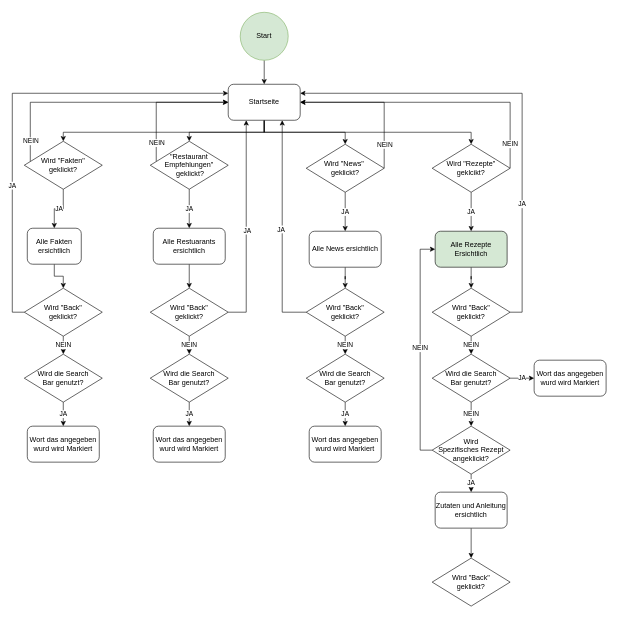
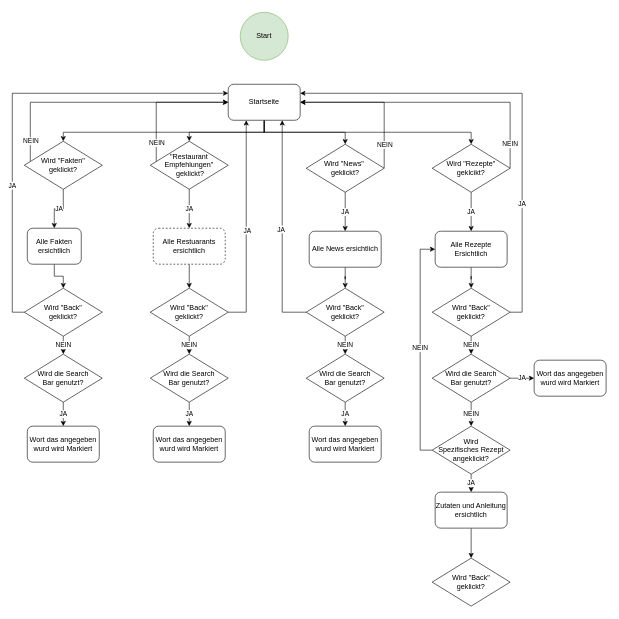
  <mxCell id="0" />
  <mxCell id="1" parent="0" />
  <mxCell id="2" style="edgeStyle=orthogonalEdgeStyle;rounded=0;orthogonalLoop=1;jettySize=auto;html=1;exitX=0.5;exitY=1;exitDx=0;exitDy=0;entryX=0.5;entryY=0;entryDx=0;entryDy=0;" edge="1" parent="1" source="6" target="16"><mxGeometry relative="1" as="geometry"><Array as="points"><mxPoint x="440" y="220" /><mxPoint x="105" y="220" /></Array></mxGeometry></mxCell>
  <mxCell id="3" style="edgeStyle=orthogonalEdgeStyle;rounded=0;orthogonalLoop=1;jettySize=auto;html=1;exitX=0.5;exitY=1;exitDx=0;exitDy=0;" edge="1" parent="1" source="6" target="23"><mxGeometry relative="1" as="geometry"><mxPoint x="400" y="200" as="sourcePoint" /><Array as="points"><mxPoint x="440" y="220" /><mxPoint x="315" y="220" /></Array></mxGeometry></mxCell>
  <mxCell id="4" style="edgeStyle=orthogonalEdgeStyle;rounded=0;orthogonalLoop=1;jettySize=auto;html=1;entryX=0.5;entryY=0;entryDx=0;entryDy=0;exitX=0.5;exitY=1;exitDx=0;exitDy=0;" edge="1" parent="1" source="6" target="12"><mxGeometry relative="1" as="geometry"><mxPoint x="520" y="205" as="sourcePoint" /></mxGeometry></mxCell>
  <mxCell id="5" style="edgeStyle=orthogonalEdgeStyle;rounded=0;orthogonalLoop=1;jettySize=auto;html=1;entryX=0.5;entryY=0;entryDx=0;entryDy=0;" edge="1" parent="1" source="6" target="19"><mxGeometry relative="1" as="geometry"><Array as="points"><mxPoint x="440" y="220" /><mxPoint x="785" y="220" /></Array></mxGeometry></mxCell>
  <mxCell id="6" value="Startseite" style="rounded=1;whiteSpace=wrap;html=1;" vertex="1" parent="1"><mxGeometry x="380" y="140" width="120" height="60" as="geometry" /></mxCell>
- <mxCell id="7" style="edgeStyle=orthogonalEdgeStyle;rounded=0;orthogonalLoop=1;jettySize=auto;html=1;entryX=0.5;entryY=0;entryDx=0;entryDy=0;" edge="1" parent="1" source="8" target="6"><mxGeometry relative="1" as="geometry" /></mxCell>
  <mxCell id="8" value="Start" style="ellipse;whiteSpace=wrap;html=1;aspect=fixed;fillColor=#d5e8d4;strokeColor=#82b366;" vertex="1" parent="1"><mxGeometry x="400" y="20" width="80" height="80" as="geometry" /></mxCell>
  <mxCell id="9" value="JA" style="edgeStyle=orthogonalEdgeStyle;rounded=0;orthogonalLoop=1;jettySize=auto;html=1;entryX=0.5;entryY=0;entryDx=0;entryDy=0;" edge="1" parent="1" source="12" target="29"><mxGeometry relative="1" as="geometry" /></mxCell>
  <mxCell id="10" style="edgeStyle=orthogonalEdgeStyle;rounded=0;orthogonalLoop=1;jettySize=auto;html=1;entryX=1;entryY=0.5;entryDx=0;entryDy=0;exitX=1;exitY=0.5;exitDx=0;exitDy=0;" edge="1" parent="1" source="12" target="6"><mxGeometry relative="1" as="geometry"><Array as="points"><mxPoint x="640" y="170" /></Array></mxGeometry></mxCell>
  <mxCell id="11" value="NEIN" style="edgeLabel;html=1;align=center;verticalAlign=middle;resizable=0;points=[];" vertex="1" connectable="0" parent="10"><mxGeometry x="-0.407" y="-1" relative="1" as="geometry"><mxPoint x="-1" y="34" as="offset" /></mxGeometry></mxCell>
  <mxCell id="12" value="Wird &quot;News&quot;&amp;nbsp;&lt;br&gt;geklickt?" style="rhombus;whiteSpace=wrap;html=1;" vertex="1" parent="1"><mxGeometry x="510" y="240" width="130" height="80" as="geometry" /></mxCell>
  <mxCell id="13" value="JA" style="edgeStyle=orthogonalEdgeStyle;rounded=0;orthogonalLoop=1;jettySize=auto;html=1;entryX=0.5;entryY=0;entryDx=0;entryDy=0;" edge="1" parent="1" source="16" target="25"><mxGeometry relative="1" as="geometry" /></mxCell>
  <mxCell id="14" style="edgeStyle=orthogonalEdgeStyle;rounded=0;orthogonalLoop=1;jettySize=auto;html=1;entryX=0;entryY=0.5;entryDx=0;entryDy=0;" edge="1" parent="1" source="16" target="6"><mxGeometry relative="1" as="geometry"><Array as="points"><mxPoint x="50" y="170" /></Array></mxGeometry></mxCell>
  <mxCell id="15" value="NEIN" style="edgeLabel;html=1;align=center;verticalAlign=middle;resizable=0;points=[];" vertex="1" connectable="0" parent="14"><mxGeometry x="-0.787" relative="1" as="geometry"><mxPoint y="12" as="offset" /></mxGeometry></mxCell>
  <mxCell id="16" value="Wird &quot;Fakten&quot; &lt;br&gt;geklickt?" style="rhombus;whiteSpace=wrap;html=1;" vertex="1" parent="1"><mxGeometry x="40" y="235" width="130" height="80" as="geometry" /></mxCell>
  <mxCell id="17" value="JA" style="edgeStyle=orthogonalEdgeStyle;rounded=0;orthogonalLoop=1;jettySize=auto;html=1;entryX=0.5;entryY=0;entryDx=0;entryDy=0;" edge="1" parent="1" source="19" target="31"><mxGeometry relative="1" as="geometry" /></mxCell>
  <mxCell id="18" value="NEIN" style="edgeStyle=orthogonalEdgeStyle;rounded=0;orthogonalLoop=1;jettySize=auto;html=1;entryX=1;entryY=0.5;entryDx=0;entryDy=0;exitX=1;exitY=0.5;exitDx=0;exitDy=0;" edge="1" parent="1" source="19" target="6"><mxGeometry x="-0.826" relative="1" as="geometry"><Array as="points"><mxPoint x="850" y="170" /></Array><mxPoint as="offset" /></mxGeometry></mxCell>
  <mxCell id="19" value="Wird &quot;Rezepte&quot; &lt;br&gt;geklcikt?" style="rhombus;whiteSpace=wrap;html=1;" vertex="1" parent="1"><mxGeometry x="720" y="240" width="130" height="80" as="geometry" /></mxCell>
  <mxCell id="20" value="JA" style="edgeStyle=orthogonalEdgeStyle;rounded=0;orthogonalLoop=1;jettySize=auto;html=1;entryX=0.5;entryY=0;entryDx=0;entryDy=0;" edge="1" parent="1" source="23" target="27"><mxGeometry relative="1" as="geometry" /></mxCell>
  <mxCell id="21" style="edgeStyle=orthogonalEdgeStyle;rounded=0;orthogonalLoop=1;jettySize=auto;html=1;entryX=0;entryY=0.5;entryDx=0;entryDy=0;" edge="1" parent="1" source="23" target="6"><mxGeometry relative="1" as="geometry"><Array as="points"><mxPoint x="260" y="170" /></Array></mxGeometry></mxCell>
  <mxCell id="22" value="NEIN" style="edgeLabel;html=1;align=center;verticalAlign=middle;resizable=0;points=[];" vertex="1" connectable="0" parent="21"><mxGeometry x="-0.72" relative="1" as="geometry"><mxPoint as="offset" /></mxGeometry></mxCell>
  <mxCell id="23" value="&quot;Restaurant &lt;br&gt;Empfehlungen&quot;&lt;br&gt;&amp;nbsp;geklickt?" style="rhombus;whiteSpace=wrap;html=1;" vertex="1" parent="1"><mxGeometry x="250" y="235" width="130" height="80" as="geometry" /></mxCell>
  <mxCell id="24" style="edgeStyle=orthogonalEdgeStyle;rounded=0;orthogonalLoop=1;jettySize=auto;html=1;entryX=0.5;entryY=0;entryDx=0;entryDy=0;" edge="1" parent="1" source="25" target="35"><mxGeometry relative="1" as="geometry" /></mxCell>
  <mxCell id="25" value="Alle Fakten ersichtlich" style="rounded=1;whiteSpace=wrap;html=1;" vertex="1" parent="1"><mxGeometry x="45" y="380" width="90" height="60" as="geometry" /></mxCell>
  <mxCell id="26" value="" style="edgeStyle=orthogonalEdgeStyle;rounded=0;orthogonalLoop=1;jettySize=auto;html=1;" edge="1" parent="1" source="27" target="39"><mxGeometry relative="1" as="geometry" /></mxCell>
- <mxCell id="27" value="Alle Restuarants ersichtlich" style="rounded=1;whiteSpace=wrap;html=1;" vertex="1" parent="1"><mxGeometry x="255" y="380" width="120" height="60" as="geometry" /></mxCell>
+ <mxCell id="27" value="Alle Restuarants ersichtlich" style="rounded=1;whiteSpace=wrap;html=1;dashed=1;" vertex="1" parent="1"><mxGeometry x="255" y="380" width="120" height="60" as="geometry" /></mxCell>
  <mxCell id="28" style="edgeStyle=orthogonalEdgeStyle;rounded=0;orthogonalLoop=1;jettySize=auto;html=1;entryX=0.5;entryY=0;entryDx=0;entryDy=0;" edge="1" parent="1" source="29" target="43"><mxGeometry relative="1" as="geometry" /></mxCell>
  <mxCell id="29" value="Alle News ersichtlich" style="rounded=1;whiteSpace=wrap;html=1;" vertex="1" parent="1"><mxGeometry x="515" y="385" width="120" height="60" as="geometry" /></mxCell>
  <mxCell id="30" style="edgeStyle=orthogonalEdgeStyle;rounded=0;orthogonalLoop=1;jettySize=auto;html=1;entryX=0.5;entryY=0;entryDx=0;entryDy=0;" edge="1" parent="1" source="31" target="46"><mxGeometry relative="1" as="geometry" /></mxCell>
- <mxCell id="31" value="Alle Rezepte Ersichtlich" style="rounded=1;whiteSpace=wrap;html=1;fillColor=#d5e8d4;" vertex="1" parent="1"><mxGeometry x="725" y="385" width="120" height="60" as="geometry" /></mxCell>
+ <mxCell id="31" value="Alle Rezepte Ersichtlich" style="rounded=1;whiteSpace=wrap;html=1;" vertex="1" parent="1"><mxGeometry x="725" y="385" width="120" height="60" as="geometry" /></mxCell>
  <mxCell id="32" style="edgeStyle=orthogonalEdgeStyle;rounded=0;orthogonalLoop=1;jettySize=auto;html=1;entryX=0;entryY=0.25;entryDx=0;entryDy=0;" edge="1" parent="1" source="35" target="6"><mxGeometry relative="1" as="geometry"><Array as="points"><mxPoint x="20" y="520" /><mxPoint x="20" y="155" /></Array></mxGeometry></mxCell>
  <mxCell id="33" value="JA" style="edgeLabel;html=1;align=center;verticalAlign=middle;resizable=0;points=[];" vertex="1" connectable="0" parent="32"><mxGeometry x="-0.378" y="1" relative="1" as="geometry"><mxPoint as="offset" /></mxGeometry></mxCell>
  <mxCell id="34" value="NEIN" style="edgeStyle=orthogonalEdgeStyle;rounded=0;orthogonalLoop=1;jettySize=auto;html=1;entryX=0.5;entryY=0;entryDx=0;entryDy=0;" edge="1" parent="1" source="35" target="58"><mxGeometry relative="1" as="geometry" /></mxCell>
  <mxCell id="35" value="Wird &quot;Back&quot; &lt;br&gt;geklickt?" style="rhombus;whiteSpace=wrap;html=1;" vertex="1" parent="1"><mxGeometry x="40" y="480" width="130" height="80" as="geometry" /></mxCell>
  <mxCell id="36" style="edgeStyle=orthogonalEdgeStyle;rounded=0;orthogonalLoop=1;jettySize=auto;html=1;entryX=0.25;entryY=1;entryDx=0;entryDy=0;" edge="1" parent="1" source="39" target="6"><mxGeometry relative="1" as="geometry"><mxPoint x="440" y="440" as="targetPoint" /><Array as="points"><mxPoint x="410" y="520" /></Array></mxGeometry></mxCell>
  <mxCell id="37" value="JA" style="edgeLabel;html=1;align=center;verticalAlign=middle;resizable=0;points=[];" vertex="1" connectable="0" parent="36"><mxGeometry x="-0.045" y="-1" relative="1" as="geometry"><mxPoint as="offset" /></mxGeometry></mxCell>
  <mxCell id="38" value="NEIN" style="edgeStyle=orthogonalEdgeStyle;rounded=0;orthogonalLoop=1;jettySize=auto;html=1;entryX=0.5;entryY=0;entryDx=0;entryDy=0;" edge="1" parent="1" source="39" target="56"><mxGeometry relative="1" as="geometry" /></mxCell>
  <mxCell id="39" value="Wird &quot;Back&quot; &lt;br&gt;geklickt?" style="rhombus;whiteSpace=wrap;html=1;" vertex="1" parent="1"><mxGeometry x="250" y="480" width="130" height="80" as="geometry" /></mxCell>
  <mxCell id="40" style="edgeStyle=orthogonalEdgeStyle;rounded=0;orthogonalLoop=1;jettySize=auto;html=1;entryX=0.75;entryY=1;entryDx=0;entryDy=0;" edge="1" parent="1" source="43" target="6"><mxGeometry relative="1" as="geometry" /></mxCell>
  <mxCell id="41" value="JA" style="edgeLabel;html=1;align=center;verticalAlign=middle;resizable=0;points=[];" vertex="1" connectable="0" parent="40"><mxGeometry x="-0.006" y="3" relative="1" as="geometry"><mxPoint as="offset" /></mxGeometry></mxCell>
  <mxCell id="42" value="NEIN" style="edgeStyle=orthogonalEdgeStyle;rounded=0;orthogonalLoop=1;jettySize=auto;html=1;entryX=0.5;entryY=0;entryDx=0;entryDy=0;" edge="1" parent="1" source="43" target="54"><mxGeometry relative="1" as="geometry" /></mxCell>
  <mxCell id="43" value="Wird &quot;Back&quot; &lt;br&gt;geklickt?" style="rhombus;whiteSpace=wrap;html=1;" vertex="1" parent="1"><mxGeometry x="510" y="480" width="130" height="80" as="geometry" /></mxCell>
  <mxCell id="44" value="JA" style="edgeStyle=orthogonalEdgeStyle;rounded=0;orthogonalLoop=1;jettySize=auto;html=1;entryX=1;entryY=0.25;entryDx=0;entryDy=0;" edge="1" parent="1" source="46" target="6"><mxGeometry x="-0.47" relative="1" as="geometry"><Array as="points"><mxPoint x="870" y="520" /><mxPoint x="870" y="155" /></Array><mxPoint as="offset" /></mxGeometry></mxCell>
  <mxCell id="45" value="NEIN" style="edgeStyle=orthogonalEdgeStyle;rounded=0;orthogonalLoop=1;jettySize=auto;html=1;entryX=0.5;entryY=0;entryDx=0;entryDy=0;" edge="1" parent="1" source="46" target="64"><mxGeometry relative="1" as="geometry" /></mxCell>
  <mxCell id="46" value="Wird &quot;Back&quot; &lt;br&gt;geklickt?" style="rhombus;whiteSpace=wrap;html=1;" vertex="1" parent="1"><mxGeometry x="720" y="480" width="130" height="80" as="geometry" /></mxCell>
  <mxCell id="47" value="JA" style="edgeStyle=orthogonalEdgeStyle;rounded=0;orthogonalLoop=1;jettySize=auto;html=1;entryX=0.5;entryY=0;entryDx=0;entryDy=0;" edge="1" parent="1" source="49" target="51"><mxGeometry relative="1" as="geometry" /></mxCell>
  <mxCell id="48" value="NEIN" style="edgeStyle=orthogonalEdgeStyle;rounded=0;orthogonalLoop=1;jettySize=auto;html=1;entryX=0;entryY=0.5;entryDx=0;entryDy=0;" edge="1" parent="1" source="49" target="31"><mxGeometry relative="1" as="geometry"><Array as="points"><mxPoint x="700" y="750" /><mxPoint x="700" y="415" /></Array></mxGeometry></mxCell>
  <mxCell id="49" value="Wird &lt;br&gt;Spezifisches Rezept &lt;br&gt;angeklickt?" style="rhombus;whiteSpace=wrap;html=1;" vertex="1" parent="1"><mxGeometry x="720" y="710" width="130" height="80" as="geometry" /></mxCell>
  <mxCell id="50" style="edgeStyle=orthogonalEdgeStyle;rounded=0;orthogonalLoop=1;jettySize=auto;html=1;entryX=0.5;entryY=0;entryDx=0;entryDy=0;" edge="1" parent="1" source="51" target="52"><mxGeometry relative="1" as="geometry" /></mxCell>
  <mxCell id="51" value="Zutaten und Anleitung ersichtlich" style="rounded=1;whiteSpace=wrap;html=1;" vertex="1" parent="1"><mxGeometry x="725" y="820" width="120" height="60" as="geometry" /></mxCell>
  <mxCell id="52" value="Wird &quot;Back&quot; &lt;br&gt;geklickt?" style="rhombus;whiteSpace=wrap;html=1;" vertex="1" parent="1"><mxGeometry x="720" y="930" width="130" height="80" as="geometry" /></mxCell>
  <mxCell id="53" value="JA" style="edgeStyle=orthogonalEdgeStyle;rounded=0;orthogonalLoop=1;jettySize=auto;html=1;entryX=0.5;entryY=0;entryDx=0;entryDy=0;" edge="1" parent="1" source="54" target="59"><mxGeometry relative="1" as="geometry" /></mxCell>
  <mxCell id="54" value="Wird die Search &lt;br&gt;Bar genutzt?" style="rhombus;whiteSpace=wrap;html=1;" vertex="1" parent="1"><mxGeometry x="510" y="590" width="130" height="80" as="geometry" /></mxCell>
  <mxCell id="55" value="JA" style="edgeStyle=orthogonalEdgeStyle;rounded=0;orthogonalLoop=1;jettySize=auto;html=1;entryX=0.5;entryY=0;entryDx=0;entryDy=0;" edge="1" parent="1" source="56" target="61"><mxGeometry relative="1" as="geometry" /></mxCell>
  <mxCell id="56" value="Wird die Search &lt;br&gt;Bar genutzt?" style="rhombus;whiteSpace=wrap;html=1;" vertex="1" parent="1"><mxGeometry x="250" y="590" width="130" height="80" as="geometry" /></mxCell>
  <mxCell id="57" value="JA" style="edgeStyle=orthogonalEdgeStyle;rounded=0;orthogonalLoop=1;jettySize=auto;html=1;entryX=0.5;entryY=0;entryDx=0;entryDy=0;" edge="1" parent="1" source="58" target="60"><mxGeometry relative="1" as="geometry" /></mxCell>
  <mxCell id="58" value="Wird die Search &lt;br&gt;Bar genutzt?" style="rhombus;whiteSpace=wrap;html=1;" vertex="1" parent="1"><mxGeometry x="40" y="590" width="130" height="80" as="geometry" /></mxCell>
  <mxCell id="59" value="Wort das angegeben wurd wird Markiert" style="rounded=1;whiteSpace=wrap;html=1;" vertex="1" parent="1"><mxGeometry x="515" y="710" width="120" height="60" as="geometry" /></mxCell>
  <mxCell id="60" value="Wort das angegeben wurd wird Markiert" style="rounded=1;whiteSpace=wrap;html=1;" vertex="1" parent="1"><mxGeometry x="45" y="710" width="120" height="60" as="geometry" /></mxCell>
  <mxCell id="61" value="Wort das angegeben wurd wird Markiert" style="rounded=1;whiteSpace=wrap;html=1;" vertex="1" parent="1"><mxGeometry x="255" y="710" width="120" height="60" as="geometry" /></mxCell>
  <mxCell id="62" value="NEIN" style="edgeStyle=orthogonalEdgeStyle;rounded=0;orthogonalLoop=1;jettySize=auto;html=1;entryX=0.5;entryY=0;entryDx=0;entryDy=0;" edge="1" parent="1" source="64" target="49"><mxGeometry relative="1" as="geometry" /></mxCell>
  <mxCell id="63" value="JA" style="edgeStyle=orthogonalEdgeStyle;rounded=0;orthogonalLoop=1;jettySize=auto;html=1;entryX=0;entryY=0.5;entryDx=0;entryDy=0;" edge="1" parent="1" source="64" target="65"><mxGeometry relative="1" as="geometry" /></mxCell>
  <mxCell id="64" value="Wird die Search &lt;br&gt;Bar genutzt?" style="rhombus;whiteSpace=wrap;html=1;" vertex="1" parent="1"><mxGeometry x="720" y="590" width="130" height="80" as="geometry" /></mxCell>
  <mxCell id="65" value="Wort das angegeben wurd wird Markiert" style="rounded=1;whiteSpace=wrap;html=1;" vertex="1" parent="1"><mxGeometry x="890" y="600" width="120" height="60" as="geometry" /></mxCell>
